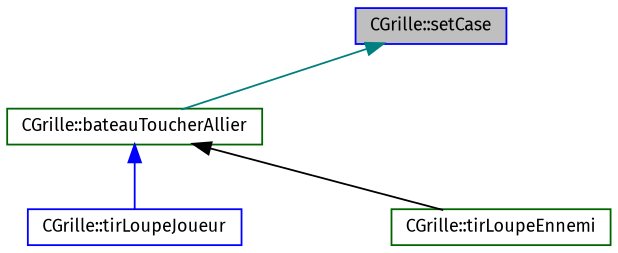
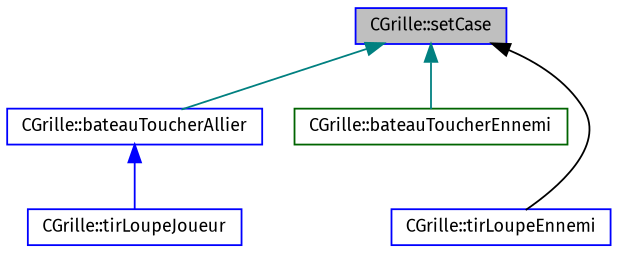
  digraph {
    fontname="Fira Sans"
    rankdir=TB
    node [color=blue fillcolor=white fontname="Fira Sans" fontsize=10 shape=record style=filled]
    edge [color=teal dir=back fontname="Fira Sans" fontsize=10 labelfontname=Helvetica labelfontsize=10 style=solid]
    n1 [fillcolor=grey75 fontcolor=black height=0.2 label="CGrille::setCase" width=0.4]
-   n2 [color=darkgreen height=0.2 label="CGrille::bateauToucherAllier" width=0.4]
-   n4 [color=darkgreen height=0.2 label="CGrille::tirLoupeEnnemi" width=0.4]
+   n2 [height=0.2 label="CGrille::bateauToucherAllier" width=0.4]
+   n3 [color=darkgreen height=0.2 label="CGrille::bateauToucherEnnemi" width=0.4]
+   n4 [height=0.2 label="CGrille::tirLoupeEnnemi" width=0.4]
    n5 [height=0.2 label="CGrille::tirLoupeJoueur" width=0.4]
    n1 -> n2
-   n2 -> n4 [color=black]
+   n1 -> n3
+   n1 -> n4 [color=black]
    n2 -> n5 [color=blue]
  }
